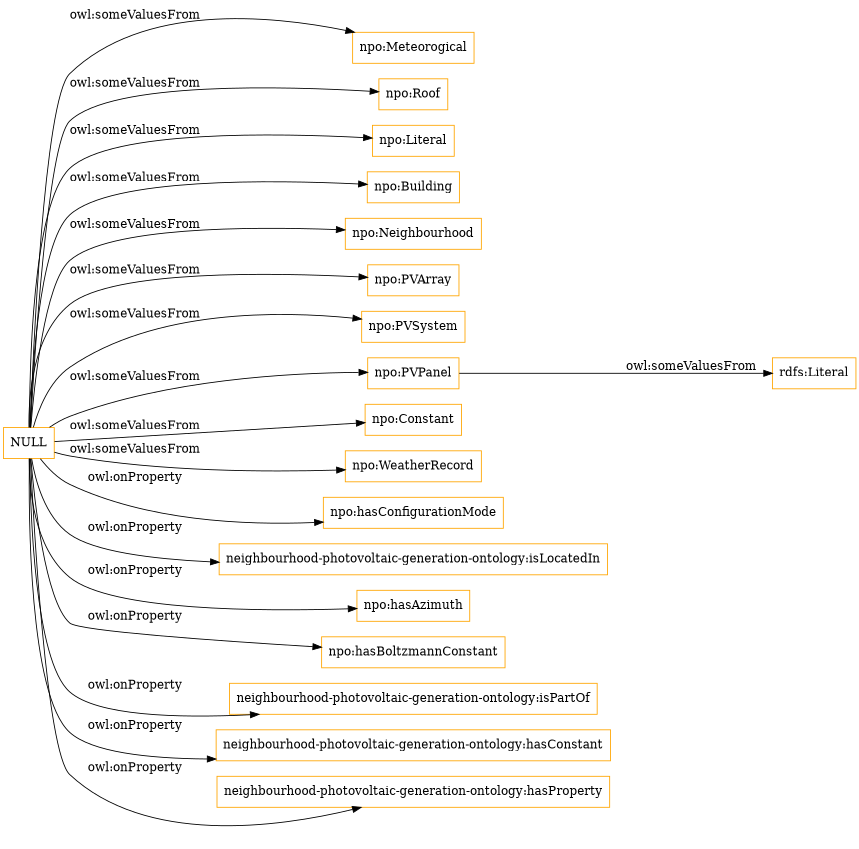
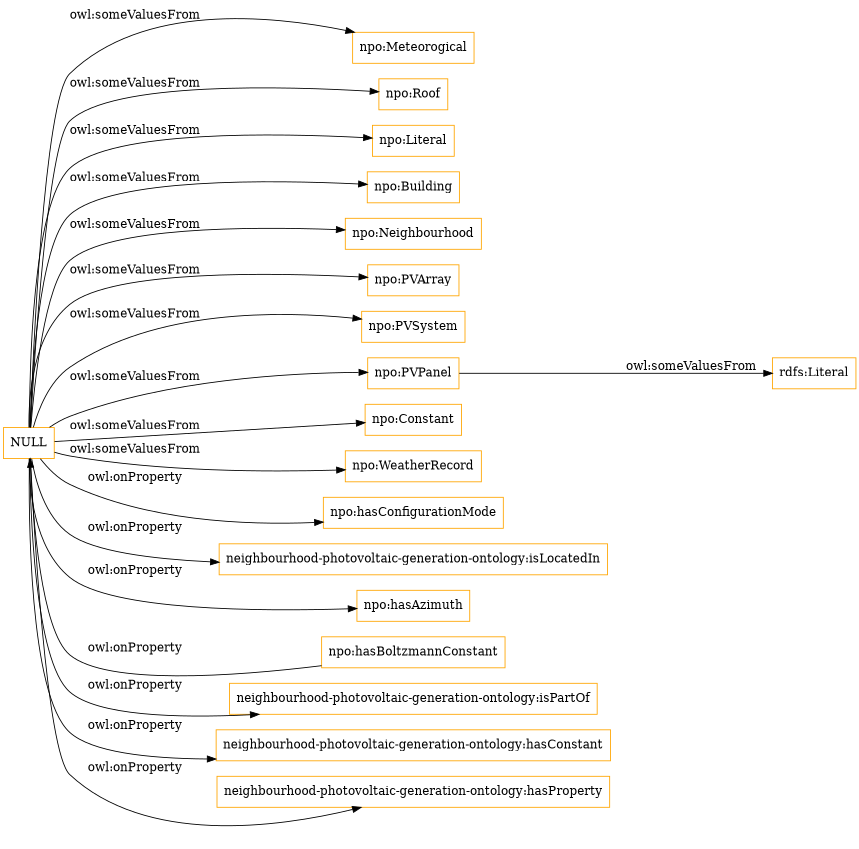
  digraph {
    rankdir=LR
    node [color=orange shape=rectangle]
    NULL
    "npo:Meteorogical"
    "npo:Roof"
    n4 [label="npo:Literal"]
    "npo:Building"
    "npo:Neighbourhood"
    "npo:PVArray"
    "npo:PVSystem"
    "npo:PVPanel"
    "npo:Constant"
    "npo:WeatherRecord"
    "npo:hasConfigurationMode"
    "neighbourhood-photovoltaic-generation-ontology:isLocatedIn"
    "npo:hasAzimuth"
    "npo:hasBoltzmannConstant"
    "neighbourhood-photovoltaic-generation-ontology:isPartOf"
    "neighbourhood-photovoltaic-generation-ontology:hasConstant"
    "neighbourhood-photovoltaic-generation-ontology:hasProperty"
    "rdfs:Literal"
    NULL -> "npo:Meteorogical" [label="owl:someValuesFrom"]
    NULL -> "npo:Roof" [label="owl:someValuesFrom"]
    NULL -> n4 [label="owl:someValuesFrom"]
    NULL -> "npo:Building" [label="owl:someValuesFrom"]
    NULL -> "npo:Neighbourhood" [label="owl:someValuesFrom"]
    NULL -> "npo:PVArray" [label="owl:someValuesFrom"]
    NULL -> "npo:PVSystem" [label="owl:someValuesFrom"]
    NULL -> "npo:PVPanel" [label="owl:someValuesFrom"]
    NULL -> "npo:Constant" [label="owl:someValuesFrom"]
    NULL -> "npo:WeatherRecord" [label="owl:someValuesFrom"]
    NULL -> "npo:hasConfigurationMode" [label="owl:onProperty"]
    NULL -> "neighbourhood-photovoltaic-generation-ontology:isLocatedIn" [label="owl:onProperty"]
    NULL -> "npo:hasAzimuth" [label="owl:onProperty"]
-   NULL -> "npo:hasBoltzmannConstant" [label="owl:onProperty"]
+   "npo:hasBoltzmannConstant" -> NULL [label="owl:onProperty"]
    NULL -> "neighbourhood-photovoltaic-generation-ontology:isPartOf" [label="owl:onProperty"]
    NULL -> "neighbourhood-photovoltaic-generation-ontology:hasConstant" [label="owl:onProperty"]
    NULL -> "neighbourhood-photovoltaic-generation-ontology:hasProperty" [label="owl:onProperty"]
    "npo:PVPanel" -> "rdfs:Literal" [label="owl:someValuesFrom"]
  }
